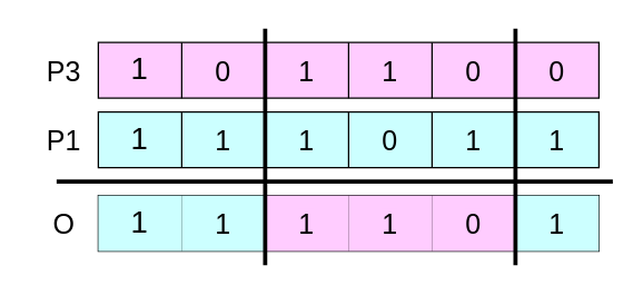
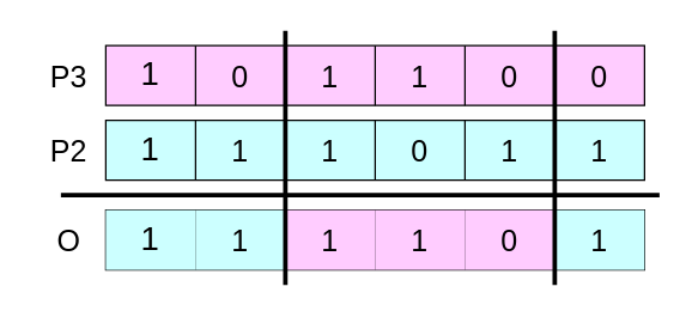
  <mxCell id="0" />
  <mxCell id="1" parent="0" />
  <mxCell id="2" value="" style="shape=table;startSize=0;container=1;collapsible=0;childLayout=tableLayout;fillColor=#FFCCFF;" vertex="1" parent="1"><mxGeometry x="70" y="30" width="360" height="40" as="geometry" /></mxCell>
  <mxCell id="3" value="" style="shape=tableRow;horizontal=0;startSize=0;swimlaneHead=0;swimlaneBody=0;top=0;left=0;bottom=0;right=0;collapsible=0;dropTarget=0;fillColor=none;points=[[0,0.5],[1,0.5]];portConstraint=eastwest;" vertex="1" parent="2"><mxGeometry width="360" height="40" as="geometry" /></mxCell>
  <mxCell id="4" value="&lt;font style=&quot;font-size: 22px;&quot;&gt;1&lt;/font&gt;&lt;br&gt;" style="shape=partialRectangle;html=1;whiteSpace=wrap;connectable=0;overflow=hidden;fillColor=none;top=0;left=0;bottom=0;right=0;pointerEvents=1;" vertex="1" parent="3"><mxGeometry width="60" height="40" as="geometry"><mxRectangle width="60" height="40" as="alternateBounds" /></mxGeometry></mxCell>
  <mxCell id="5" value="&lt;font style=&quot;font-size: 20px;&quot;&gt;0&lt;/font&gt;" style="shape=partialRectangle;html=1;whiteSpace=wrap;connectable=0;overflow=hidden;fillColor=none;top=0;left=0;bottom=0;right=0;pointerEvents=1;" vertex="1" parent="3"><mxGeometry x="60" width="60" height="40" as="geometry"><mxRectangle width="60" height="40" as="alternateBounds" /></mxGeometry></mxCell>
  <mxCell id="6" value="&lt;span style=&quot;color: rgb(0, 0, 0); font-family: Helvetica; font-size: 20px; font-style: normal; font-variant-ligatures: normal; font-variant-caps: normal; font-weight: 400; letter-spacing: normal; orphans: 2; text-align: center; text-indent: 0px; text-transform: none; widows: 2; word-spacing: 0px; -webkit-text-stroke-width: 0px; text-decoration-thickness: initial; text-decoration-style: initial; text-decoration-color: initial; float: none; display: inline !important;&quot;&gt;&lt;span style=&quot;background-color: rgb(255, 204, 255);&quot;&gt;1&lt;/span&gt;&lt;br&gt;&lt;/span&gt;" style="shape=partialRectangle;html=1;whiteSpace=wrap;connectable=0;overflow=hidden;fillColor=none;top=0;left=0;bottom=0;right=0;pointerEvents=1;" vertex="1" parent="3"><mxGeometry x="120" width="60" height="40" as="geometry"><mxRectangle width="60" height="40" as="alternateBounds" /></mxGeometry></mxCell>
  <mxCell id="7" value="&lt;span style=&quot;color: rgb(0, 0, 0); font-family: Helvetica; font-size: 20px; font-style: normal; font-variant-ligatures: normal; font-variant-caps: normal; font-weight: 400; letter-spacing: normal; orphans: 2; text-align: center; text-indent: 0px; text-transform: none; widows: 2; word-spacing: 0px; -webkit-text-stroke-width: 0px; text-decoration-thickness: initial; text-decoration-style: initial; text-decoration-color: initial; float: none; display: inline !important;&quot;&gt;&lt;span style=&quot;background-color: rgb(255, 204, 255);&quot;&gt;1&lt;/span&gt;&lt;br&gt;&lt;/span&gt;" style="shape=partialRectangle;html=1;whiteSpace=wrap;connectable=0;overflow=hidden;fillColor=none;top=0;left=0;bottom=0;right=0;pointerEvents=1;" vertex="1" parent="3"><mxGeometry x="180" width="60" height="40" as="geometry"><mxRectangle width="60" height="40" as="alternateBounds" /></mxGeometry></mxCell>
  <mxCell id="8" value="&lt;span style=&quot;color: rgb(0, 0, 0); font-family: Helvetica; font-size: 20px; font-style: normal; font-variant-ligatures: normal; font-variant-caps: normal; font-weight: 400; letter-spacing: normal; orphans: 2; text-align: center; text-indent: 0px; text-transform: none; widows: 2; word-spacing: 0px; -webkit-text-stroke-width: 0px; text-decoration-thickness: initial; text-decoration-style: initial; text-decoration-color: initial; float: none; display: inline !important; background-color: rgb(255, 204, 255);&quot;&gt;0&lt;/span&gt;" style="shape=partialRectangle;html=1;whiteSpace=wrap;connectable=0;overflow=hidden;fillColor=none;top=0;left=0;bottom=0;right=0;pointerEvents=1;" vertex="1" parent="3"><mxGeometry x="240" width="60" height="40" as="geometry"><mxRectangle width="60" height="40" as="alternateBounds" /></mxGeometry></mxCell>
  <mxCell id="9" value="&lt;span style=&quot;color: rgb(0, 0, 0); font-family: Helvetica; font-size: 20px; font-style: normal; font-variant-ligatures: normal; font-variant-caps: normal; font-weight: 400; letter-spacing: normal; orphans: 2; text-align: center; text-indent: 0px; text-transform: none; widows: 2; word-spacing: 0px; -webkit-text-stroke-width: 0px; text-decoration-thickness: initial; text-decoration-style: initial; text-decoration-color: initial; float: none; display: inline !important; background-color: rgb(255, 204, 255);&quot;&gt;0&lt;/span&gt;" style="shape=partialRectangle;html=1;whiteSpace=wrap;connectable=0;overflow=hidden;fillColor=none;top=0;left=0;bottom=0;right=0;pointerEvents=1;" vertex="1" parent="3"><mxGeometry x="300" width="60" height="40" as="geometry"><mxRectangle width="60" height="40" as="alternateBounds" /></mxGeometry></mxCell>
  <mxCell id="10" value="" style="shape=table;startSize=0;container=1;collapsible=0;childLayout=tableLayout;fillColor=#CCFFFF;" vertex="1" parent="1"><mxGeometry x="70" y="80" width="360" height="40" as="geometry" /></mxCell>
  <mxCell id="11" value="" style="shape=tableRow;horizontal=0;startSize=0;swimlaneHead=0;swimlaneBody=0;top=0;left=0;bottom=0;right=0;collapsible=0;dropTarget=0;fillColor=none;points=[[0,0.5],[1,0.5]];portConstraint=eastwest;" vertex="1" parent="10"><mxGeometry width="360" height="40" as="geometry" /></mxCell>
  <mxCell id="12" value="&lt;font style=&quot;font-size: 22px;&quot;&gt;1&lt;/font&gt;&lt;br&gt;" style="shape=partialRectangle;html=1;whiteSpace=wrap;connectable=0;overflow=hidden;fillColor=none;top=0;left=0;bottom=0;right=0;pointerEvents=1;" vertex="1" parent="11"><mxGeometry width="60" height="40" as="geometry"><mxRectangle width="60" height="40" as="alternateBounds" /></mxGeometry></mxCell>
  <mxCell id="13" value="&lt;font style=&quot;font-size: 20px;&quot;&gt;1&lt;/font&gt;" style="shape=partialRectangle;html=1;whiteSpace=wrap;connectable=0;overflow=hidden;fillColor=none;top=0;left=0;bottom=0;right=0;pointerEvents=1;" vertex="1" parent="11"><mxGeometry x="60" width="60" height="40" as="geometry"><mxRectangle width="60" height="40" as="alternateBounds" /></mxGeometry></mxCell>
  <mxCell id="14" value="&lt;span style=&quot;color: rgb(0, 0, 0); font-family: Helvetica; font-size: 20px; font-style: normal; font-variant-ligatures: normal; font-variant-caps: normal; font-weight: 400; letter-spacing: normal; orphans: 2; text-align: center; text-indent: 0px; text-transform: none; widows: 2; word-spacing: 0px; -webkit-text-stroke-width: 0px; text-decoration-thickness: initial; text-decoration-style: initial; text-decoration-color: initial; float: none; display: inline !important;&quot;&gt;&lt;span style=&quot;background-color: rgb(204, 255, 255);&quot;&gt;1&lt;/span&gt;&lt;br&gt;&lt;/span&gt;" style="shape=partialRectangle;html=1;whiteSpace=wrap;connectable=0;overflow=hidden;fillColor=none;top=0;left=0;bottom=0;right=0;pointerEvents=1;" vertex="1" parent="11"><mxGeometry x="120" width="60" height="40" as="geometry"><mxRectangle width="60" height="40" as="alternateBounds" /></mxGeometry></mxCell>
  <mxCell id="15" value="&lt;span style=&quot;color: rgb(0, 0, 0); font-family: Helvetica; font-size: 20px; font-style: normal; font-variant-ligatures: normal; font-variant-caps: normal; font-weight: 400; letter-spacing: normal; orphans: 2; text-align: center; text-indent: 0px; text-transform: none; widows: 2; word-spacing: 0px; -webkit-text-stroke-width: 0px; text-decoration-thickness: initial; text-decoration-style: initial; text-decoration-color: initial; float: none; display: inline !important;&quot;&gt;&lt;span style=&quot;background-color: rgb(204, 255, 255);&quot;&gt;0&lt;/span&gt;&lt;br&gt;&lt;/span&gt;" style="shape=partialRectangle;html=1;whiteSpace=wrap;connectable=0;overflow=hidden;fillColor=none;top=0;left=0;bottom=0;right=0;pointerEvents=1;" vertex="1" parent="11"><mxGeometry x="180" width="60" height="40" as="geometry"><mxRectangle width="60" height="40" as="alternateBounds" /></mxGeometry></mxCell>
  <mxCell id="16" value="&lt;span style=&quot;color: rgb(0, 0, 0); font-family: Helvetica; font-size: 20px; font-style: normal; font-variant-ligatures: normal; font-variant-caps: normal; font-weight: 400; letter-spacing: normal; orphans: 2; text-align: center; text-indent: 0px; text-transform: none; widows: 2; word-spacing: 0px; -webkit-text-stroke-width: 0px; text-decoration-thickness: initial; text-decoration-style: initial; text-decoration-color: initial; float: none; display: inline !important; background-color: rgb(204, 255, 255);&quot;&gt;1&lt;/span&gt;" style="shape=partialRectangle;html=1;whiteSpace=wrap;connectable=0;overflow=hidden;fillColor=none;top=0;left=0;bottom=0;right=0;pointerEvents=1;" vertex="1" parent="11"><mxGeometry x="240" width="60" height="40" as="geometry"><mxRectangle width="60" height="40" as="alternateBounds" /></mxGeometry></mxCell>
  <mxCell id="17" value="&lt;span style=&quot;color: rgb(0, 0, 0); font-family: Helvetica; font-size: 20px; font-style: normal; font-variant-ligatures: normal; font-variant-caps: normal; font-weight: 400; letter-spacing: normal; orphans: 2; text-align: center; text-indent: 0px; text-transform: none; widows: 2; word-spacing: 0px; -webkit-text-stroke-width: 0px; text-decoration-thickness: initial; text-decoration-style: initial; text-decoration-color: initial; float: none; display: inline !important; background-color: rgb(204, 255, 255);&quot;&gt;1&lt;/span&gt;" style="shape=partialRectangle;html=1;whiteSpace=wrap;connectable=0;overflow=hidden;fillColor=none;top=0;left=0;bottom=0;right=0;pointerEvents=1;" vertex="1" parent="11"><mxGeometry x="300" width="60" height="40" as="geometry"><mxRectangle width="60" height="40" as="alternateBounds" /></mxGeometry></mxCell>
  <mxCell id="18" value="" style="shape=table;startSize=0;container=1;collapsible=0;childLayout=tableLayout;" vertex="1" parent="1"><mxGeometry x="70" y="140" width="360" height="40" as="geometry" /></mxCell>
  <mxCell id="19" value="" style="shape=tableRow;horizontal=0;startSize=0;swimlaneHead=0;swimlaneBody=0;top=0;left=0;bottom=0;right=0;collapsible=0;dropTarget=0;fillColor=none;points=[[0,0.5],[1,0.5]];portConstraint=eastwest;" vertex="1" parent="18"><mxGeometry width="360" height="40" as="geometry" /></mxCell>
  <mxCell id="20" value="&lt;font style=&quot;font-size: 22px;&quot;&gt;1&lt;/font&gt;&lt;br&gt;" style="shape=partialRectangle;html=1;whiteSpace=wrap;connectable=0;overflow=hidden;fillColor=#CCFFFF;top=0;left=0;bottom=0;right=0;pointerEvents=1;" vertex="1" parent="19"><mxGeometry width="60" height="40" as="geometry"><mxRectangle width="60" height="40" as="alternateBounds" /></mxGeometry></mxCell>
  <mxCell id="21" value="&lt;font style=&quot;font-size: 20px;&quot;&gt;1&lt;/font&gt;" style="shape=partialRectangle;html=1;whiteSpace=wrap;connectable=0;overflow=hidden;fillColor=#CCFFFF;top=0;left=0;bottom=0;right=0;pointerEvents=1;" vertex="1" parent="19"><mxGeometry x="60" width="60" height="40" as="geometry"><mxRectangle width="60" height="40" as="alternateBounds" /></mxGeometry></mxCell>
  <mxCell id="22" value="&lt;span style=&quot;color: rgb(0, 0, 0); font-family: Helvetica; font-size: 20px; font-style: normal; font-variant-ligatures: normal; font-variant-caps: normal; font-weight: 400; letter-spacing: normal; orphans: 2; text-align: center; text-indent: 0px; text-transform: none; widows: 2; word-spacing: 0px; -webkit-text-stroke-width: 0px; text-decoration-thickness: initial; text-decoration-style: initial; text-decoration-color: initial; float: none; display: inline !important;&quot;&gt;&lt;span style=&quot;background-color: rgb(255, 204, 255);&quot;&gt;1&lt;/span&gt;&lt;br&gt;&lt;/span&gt;" style="shape=partialRectangle;html=1;whiteSpace=wrap;connectable=0;overflow=hidden;fillColor=#FFCCFF;top=0;left=0;bottom=0;right=0;pointerEvents=1;" vertex="1" parent="19"><mxGeometry x="120" width="60" height="40" as="geometry"><mxRectangle width="60" height="40" as="alternateBounds" /></mxGeometry></mxCell>
  <mxCell id="23" value="&lt;span style=&quot;color: rgb(0, 0, 0); font-family: Helvetica; font-size: 20px; font-style: normal; font-variant-ligatures: normal; font-variant-caps: normal; font-weight: 400; letter-spacing: normal; orphans: 2; text-align: center; text-indent: 0px; text-transform: none; widows: 2; word-spacing: 0px; -webkit-text-stroke-width: 0px; text-decoration-thickness: initial; text-decoration-style: initial; text-decoration-color: initial; float: none; display: inline !important;&quot;&gt;&lt;span style=&quot;background-color: rgb(255, 204, 255);&quot;&gt;1&lt;/span&gt;&lt;br&gt;&lt;/span&gt;" style="shape=partialRectangle;html=1;whiteSpace=wrap;connectable=0;overflow=hidden;fillColor=#FFCCFF;top=0;left=0;bottom=0;right=0;pointerEvents=1;" vertex="1" parent="19"><mxGeometry x="180" width="60" height="40" as="geometry"><mxRectangle width="60" height="40" as="alternateBounds" /></mxGeometry></mxCell>
  <mxCell id="24" value="&lt;span style=&quot;color: rgb(0, 0, 0); font-family: Helvetica; font-size: 20px; font-style: normal; font-variant-ligatures: normal; font-variant-caps: normal; font-weight: 400; letter-spacing: normal; orphans: 2; text-align: center; text-indent: 0px; text-transform: none; widows: 2; word-spacing: 0px; -webkit-text-stroke-width: 0px; text-decoration-thickness: initial; text-decoration-style: initial; text-decoration-color: initial; float: none; display: inline !important; background-color: rgb(255, 204, 255);&quot;&gt;0&lt;/span&gt;" style="shape=partialRectangle;html=1;whiteSpace=wrap;connectable=0;overflow=hidden;fillColor=#FFCCFF;top=0;left=0;bottom=0;right=0;pointerEvents=1;" vertex="1" parent="19"><mxGeometry x="240" width="60" height="40" as="geometry"><mxRectangle width="60" height="40" as="alternateBounds" /></mxGeometry></mxCell>
  <mxCell id="25" value="&lt;span style=&quot;color: rgb(0, 0, 0); font-family: Helvetica; font-size: 20px; font-style: normal; font-variant-ligatures: normal; font-variant-caps: normal; font-weight: 400; letter-spacing: normal; orphans: 2; text-align: center; text-indent: 0px; text-transform: none; widows: 2; word-spacing: 0px; -webkit-text-stroke-width: 0px; text-decoration-thickness: initial; text-decoration-style: initial; text-decoration-color: initial; float: none; display: inline !important; background-color: rgb(204, 255, 255);&quot;&gt;1&lt;/span&gt;" style="shape=partialRectangle;html=1;whiteSpace=wrap;connectable=0;overflow=hidden;fillColor=#CCFFFF;top=0;left=0;bottom=0;right=0;pointerEvents=1;" vertex="1" parent="19"><mxGeometry x="300" width="60" height="40" as="geometry"><mxRectangle width="60" height="40" as="alternateBounds" /></mxGeometry></mxCell>
  <mxCell id="26" value="" style="endArrow=none;html=1;rounded=0;fontFamily=Helvetica;fontSize=12;fontColor=default;strokeWidth=3;" edge="1" parent="1"><mxGeometry width="50" height="50" relative="1" as="geometry"><mxPoint x="190" y="190" as="sourcePoint" /><mxPoint x="190" y="20" as="targetPoint" /></mxGeometry></mxCell>
  <mxCell id="27" value="" style="endArrow=none;html=1;rounded=0;fontFamily=Helvetica;fontSize=12;fontColor=default;strokeWidth=3;" edge="1" parent="1"><mxGeometry width="50" height="50" relative="1" as="geometry"><mxPoint x="370" y="190" as="sourcePoint" /><mxPoint x="370" y="20" as="targetPoint" /></mxGeometry></mxCell>
  <mxCell id="28" value="" style="endArrow=none;html=1;rounded=0;strokeWidth=3;fontFamily=Helvetica;fontSize=12;fontColor=default;" edge="1" parent="1"><mxGeometry width="50" height="50" relative="1" as="geometry"><mxPoint x="40" y="130" as="sourcePoint" /><mxPoint x="440" y="130" as="targetPoint" /></mxGeometry></mxCell>
  <mxCell id="29" value="&lt;font style=&quot;font-size: 20px;&quot;&gt;P3&lt;/font&gt;" style="text;html=1;align=center;verticalAlign=middle;resizable=0;points=[];autosize=1;strokeColor=none;fillColor=none;fontSize=12;fontFamily=Helvetica;fontColor=default;" vertex="1" parent="1"><mxGeometry x="20" y="30" width="50" height="40" as="geometry" /></mxCell>
- <mxCell id="30" value="&lt;font style=&quot;font-size: 20px;&quot;&gt;P1&lt;/font&gt;" style="text;html=1;align=center;verticalAlign=middle;resizable=0;points=[];autosize=1;strokeColor=none;fillColor=none;fontSize=12;fontFamily=Helvetica;fontColor=default;" vertex="1" parent="1"><mxGeometry x="20" y="80" width="50" height="40" as="geometry" /></mxCell>
+ <mxCell id="30" value="&lt;font style=&quot;font-size: 20px;&quot;&gt;P2&lt;/font&gt;" style="text;html=1;align=center;verticalAlign=middle;resizable=0;points=[];autosize=1;strokeColor=none;fillColor=none;fontSize=12;fontFamily=Helvetica;fontColor=default;" vertex="1" parent="1"><mxGeometry x="20" y="80" width="50" height="40" as="geometry" /></mxCell>
  <mxCell id="31" value="&lt;font style=&quot;font-size: 20px;&quot;&gt;O&lt;/font&gt;" style="text;html=1;align=center;verticalAlign=middle;resizable=0;points=[];autosize=1;strokeColor=none;fillColor=none;fontSize=12;fontFamily=Helvetica;fontColor=default;" vertex="1" parent="1"><mxGeometry x="25" y="140" width="40" height="40" as="geometry" /></mxCell>
